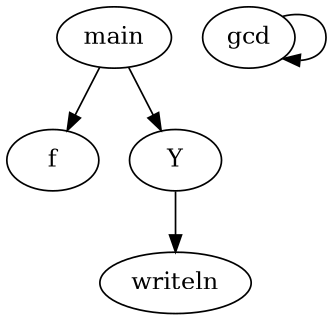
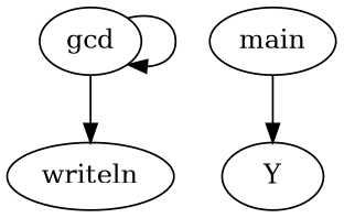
  digraph {
-   n1 [label=f]
    n2 [label=gcd]
    n3 [label=writeln]
    n4 [label=Y]
    n5 [label=main]
    n2 -> n2
-   n4 -> n3
-   n5 -> n1
+   n2 -> n3
    n5 -> n4
  }
